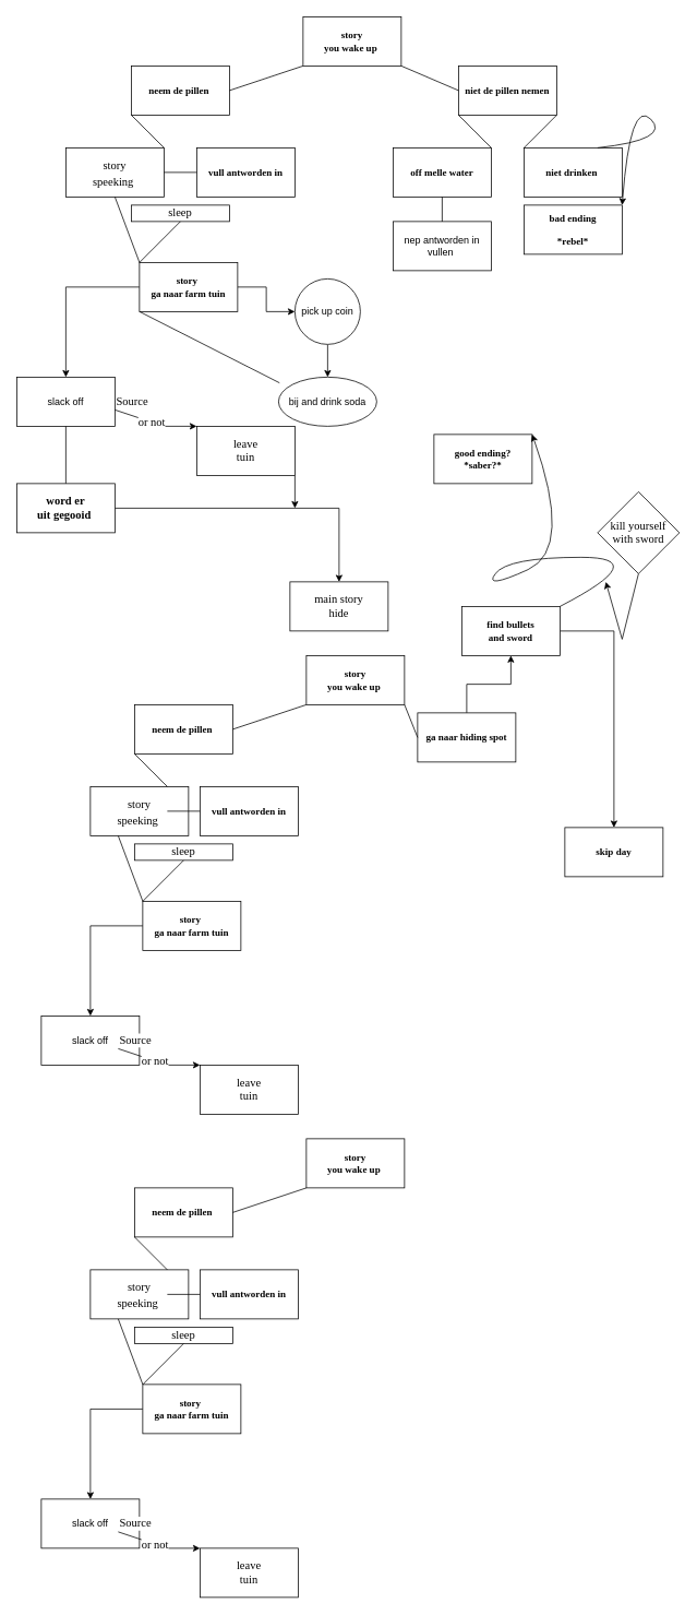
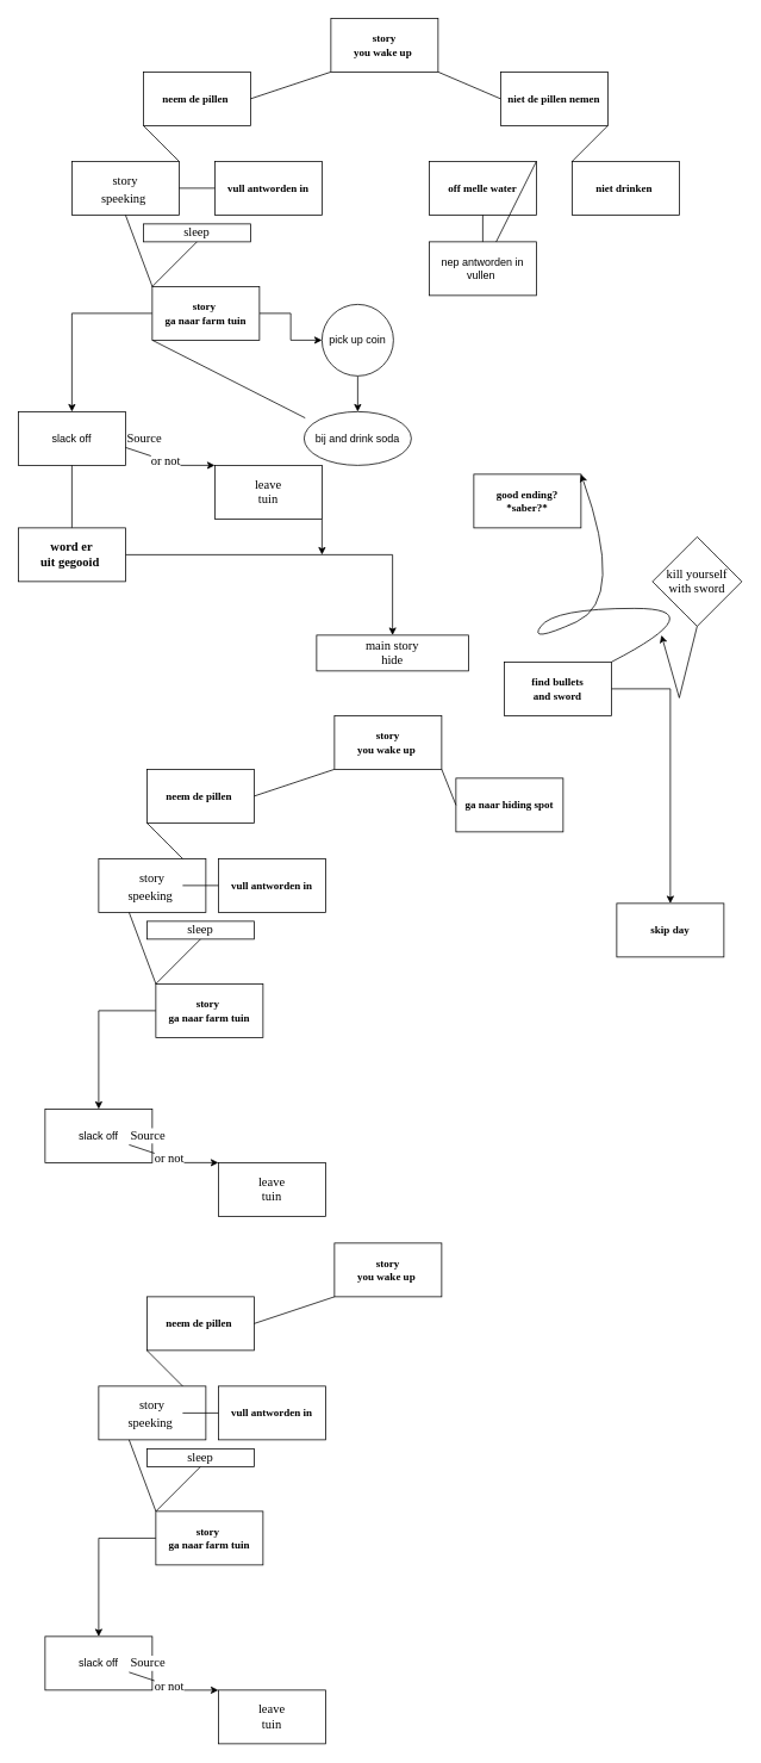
  <mxCell id="0" />
  <mxCell id="1" parent="0" />
  <mxCell id="2" value="story&lt;br&gt;you wake up&amp;nbsp;" style="rounded=0;whiteSpace=wrap;html=1;fontFamily=Comic Sans MS;fontStyle=1" vertex="1" parent="1"><mxGeometry x="370" y="20" width="120" height="60" as="geometry" /></mxCell>
  <mxCell id="3" value="neem de pillen&amp;nbsp;" style="rounded=0;whiteSpace=wrap;html=1;fontFamily=Comic Sans MS;fontStyle=1;fontSize=12;" vertex="1" parent="1"><mxGeometry x="160" y="80" width="120" height="60" as="geometry" /></mxCell>
  <mxCell id="4" value="niet de pillen nemen" style="rounded=0;whiteSpace=wrap;html=1;fontFamily=Comic Sans MS;fontStyle=1" vertex="1" parent="1"><mxGeometry x="560" y="80" width="120" height="60" as="geometry" /></mxCell>
  <mxCell id="5" value="&lt;font style=&quot;font-size: 14px;&quot; face=&quot;Comic Sans MS&quot;&gt;&lt;span style=&quot;font-weight: normal;&quot;&gt;story&lt;br&gt;speeking&amp;nbsp;&lt;br&gt;&lt;/span&gt;&lt;/font&gt;" style="rounded=0;whiteSpace=wrap;html=1;fontFamily=Helvetica;fontStyle=1;fontSize=16;" vertex="1" parent="1"><mxGeometry x="80" y="180" width="120" height="60" as="geometry" /></mxCell>
  <mxCell id="6" value="vull antworden in" style="rounded=0;whiteSpace=wrap;html=1;fontFamily=Comic Sans MS;fontStyle=1" vertex="1" parent="1"><mxGeometry x="240" y="180" width="120" height="60" as="geometry" /></mxCell>
  <mxCell id="7" value="&lt;font face=&quot;Comic Sans MS&quot;&gt;&lt;b&gt;off melle water&lt;/b&gt;&lt;/font&gt;" style="rounded=0;whiteSpace=wrap;html=1;" vertex="1" parent="1"><mxGeometry x="480" y="180" width="120" height="60" as="geometry" /></mxCell>
  <mxCell id="8" value="&lt;font face=&quot;Comic Sans MS&quot;&gt;&lt;b&gt;niet drinken&amp;nbsp;&lt;/b&gt;&lt;/font&gt;" style="rounded=0;whiteSpace=wrap;html=1;" vertex="1" parent="1"><mxGeometry x="640" y="180" width="120" height="60" as="geometry" /></mxCell>
  <mxCell id="9" value="" style="edgeStyle=orthogonalEdgeStyle;rounded=0;orthogonalLoop=1;jettySize=auto;html=1;fontFamily=Comic Sans MS;fontSize=14;" edge="1" parent="1" source="11" target="25"><mxGeometry relative="1" as="geometry" /></mxCell>
  <mxCell id="10" value="" style="edgeStyle=orthogonalEdgeStyle;rounded=0;orthogonalLoop=1;jettySize=auto;html=1;fontFamily=Comic Sans MS;fontSize=14;" edge="1" parent="1" source="11" target="28"><mxGeometry relative="1" as="geometry" /></mxCell>
  <mxCell id="11" value="&lt;font face=&quot;Comic Sans MS&quot;&gt;&lt;b&gt;story&amp;nbsp;&lt;br&gt;ga naar farm tuin&lt;br&gt;&lt;/b&gt;&lt;/font&gt;" style="rounded=0;whiteSpace=wrap;html=1;" vertex="1" parent="1"><mxGeometry x="170" y="320" width="120" height="60" as="geometry" /></mxCell>
- <mxCell id="12" value="bad ending&lt;br&gt;&amp;nbsp;&lt;br&gt;*rebel*" style="rounded=0;whiteSpace=wrap;html=1;fontStyle=1;fontFamily=Comic Sans MS;" vertex="1" parent="1"><mxGeometry x="640" y="250" width="120" height="60" as="geometry" /></mxCell>
  <mxCell id="13" value="nep antworden in vullen&amp;nbsp;" style="rounded=0;whiteSpace=wrap;html=1;" vertex="1" parent="1"><mxGeometry x="480" y="270" width="120" height="60" as="geometry" /></mxCell>
  <mxCell id="14" value="" style="endArrow=none;html=1;rounded=0;fontFamily=Comic Sans MS;exitX=1;exitY=0.5;exitDx=0;exitDy=0;" edge="1" parent="1" source="3"><mxGeometry width="50" height="50" relative="1" as="geometry"><mxPoint x="320" y="130" as="sourcePoint" /><mxPoint x="370" y="80" as="targetPoint" /></mxGeometry></mxCell>
  <mxCell id="15" value="" style="endArrow=none;html=1;rounded=0;fontFamily=Comic Sans MS;exitX=0;exitY=0.5;exitDx=0;exitDy=0;entryX=1;entryY=1;entryDx=0;entryDy=0;" edge="1" parent="1" source="4" target="2"><mxGeometry width="50" height="50" relative="1" as="geometry"><mxPoint x="520" y="90" as="sourcePoint" /><mxPoint x="610" y="60" as="targetPoint" /></mxGeometry></mxCell>
  <mxCell id="16" value="" style="endArrow=none;html=1;rounded=0;fontFamily=Comic Sans MS;exitX=1;exitY=0.5;exitDx=0;exitDy=0;" edge="1" parent="1" source="5"><mxGeometry width="50" height="50" relative="1" as="geometry"><mxPoint x="340" y="270" as="sourcePoint" /><mxPoint x="240" y="210" as="targetPoint" /></mxGeometry></mxCell>
  <mxCell id="17" value="" style="endArrow=none;html=1;rounded=0;fontFamily=Comic Sans MS;entryX=0;entryY=1;entryDx=0;entryDy=0;exitX=1;exitY=0;exitDx=0;exitDy=0;" edge="1" parent="1" source="5" target="3"><mxGeometry width="50" height="50" relative="1" as="geometry"><mxPoint x="70" y="120" as="sourcePoint" /><mxPoint x="120" y="70" as="targetPoint" /></mxGeometry></mxCell>
  <mxCell id="18" value="" style="endArrow=none;html=1;rounded=0;fontFamily=Comic Sans MS;entryX=1;entryY=1;entryDx=0;entryDy=0;exitX=0;exitY=0;exitDx=0;exitDy=0;" edge="1" parent="1" source="8" target="4"><mxGeometry width="50" height="50" relative="1" as="geometry"><mxPoint x="710" y="180" as="sourcePoint" /><mxPoint x="760" y="130" as="targetPoint" /></mxGeometry></mxCell>
- <mxCell id="19" value="" style="endArrow=none;html=1;rounded=0;fontFamily=Comic Sans MS;fontSize=14;entryX=0;entryY=1;entryDx=0;entryDy=0;exitX=1;exitY=0;exitDx=0;exitDy=0;" edge="1" parent="1" source="7" target="4"><mxGeometry width="50" height="50" relative="1" as="geometry"><mxPoint x="350" y="270" as="sourcePoint" /><mxPoint x="400" y="220" as="targetPoint" /></mxGeometry></mxCell>
- <mxCell id="20" value="" style="curved=1;endArrow=classic;html=1;rounded=0;fontFamily=Comic Sans MS;fontSize=14;entryX=1;entryY=0;entryDx=0;entryDy=0;exitX=0.75;exitY=0;exitDx=0;exitDy=0;" edge="1" parent="1" source="8" target="12"><mxGeometry width="50" height="50" relative="1" as="geometry"><mxPoint x="770" y="180" as="sourcePoint" /><mxPoint x="820" y="120" as="targetPoint" /><Array as="points"><mxPoint x="820" y="170" /><mxPoint x="770" y="120" /></Array></mxGeometry></mxCell>
+ <mxCell id="19" value="" style="endArrow=none;html=1;rounded=0;fontFamily=Comic Sans MS;fontSize=14;exitX=1;exitY=0;exitDx=0;exitDy=0;" edge="1" parent="1" source="7" target="13"><mxGeometry width="50" height="50" relative="1" as="geometry"><mxPoint x="350" y="270" as="sourcePoint" /><mxPoint x="400" y="220" as="targetPoint" /></mxGeometry></mxCell>
  <mxCell id="21" value="" style="endArrow=none;html=1;rounded=0;fontFamily=Comic Sans MS;fontSize=14;entryX=0.5;entryY=1;entryDx=0;entryDy=0;" edge="1" parent="1" target="7"><mxGeometry width="50" height="50" relative="1" as="geometry"><mxPoint x="540" y="270" as="sourcePoint" /><mxPoint x="400" y="200" as="targetPoint" /></mxGeometry></mxCell>
  <mxCell id="22" value="sleep" style="rounded=0;whiteSpace=wrap;html=1;fontFamily=Comic Sans MS;fontSize=14;" vertex="1" parent="1"><mxGeometry x="160" y="250" width="120" height="20" as="geometry" /></mxCell>
  <mxCell id="23" value="" style="endArrow=none;html=1;rounded=0;fontFamily=Comic Sans MS;fontSize=14;entryX=0.5;entryY=1;entryDx=0;entryDy=0;exitX=0.5;exitY=1;exitDx=0;exitDy=0;" edge="1" parent="1" source="22" target="5"><mxGeometry width="50" height="50" relative="1" as="geometry"><mxPoint x="80" y="320" as="sourcePoint" /><mxPoint x="130" y="270" as="targetPoint" /><Array as="points"><mxPoint x="170" y="320" /></Array></mxGeometry></mxCell>
  <mxCell id="24" value="" style="edgeStyle=orthogonalEdgeStyle;rounded=0;orthogonalLoop=1;jettySize=auto;html=1;fontFamily=Comic Sans MS;fontSize=14;" edge="1" parent="1" source="25" target="26"><mxGeometry relative="1" as="geometry" /></mxCell>
  <mxCell id="25" value="pick up coin" style="ellipse;whiteSpace=wrap;html=1;" vertex="1" parent="1"><mxGeometry x="360" y="340" width="80" height="80" as="geometry" /></mxCell>
  <mxCell id="26" value="bij and drink soda" style="ellipse;whiteSpace=wrap;html=1;" vertex="1" parent="1"><mxGeometry x="340" y="460" width="120" height="60" as="geometry" /></mxCell>
  <mxCell id="27" value="" style="endArrow=none;html=1;rounded=0;fontFamily=Comic Sans MS;fontSize=14;entryX=0;entryY=1;entryDx=0;entryDy=0;exitX=0.01;exitY=0.117;exitDx=0;exitDy=0;exitPerimeter=0;" edge="1" parent="1" source="26" target="11"><mxGeometry width="50" height="50" relative="1" as="geometry"><mxPoint x="260" y="490" as="sourcePoint" /><mxPoint x="310" y="440" as="targetPoint" /></mxGeometry></mxCell>
  <mxCell id="28" value="slack off" style="rounded=0;whiteSpace=wrap;html=1;" vertex="1" parent="1"><mxGeometry x="20" y="460" width="120" height="60" as="geometry" /></mxCell>
  <mxCell id="29" value="" style="endArrow=classic;html=1;rounded=0;fontFamily=Comic Sans MS;fontSize=14;entryX=0;entryY=0;entryDx=0;entryDy=0;" edge="1" parent="1" target="32"><mxGeometry relative="1" as="geometry"><mxPoint x="140" y="500" as="sourcePoint" /><mxPoint x="250" y="500" as="targetPoint" /><Array as="points"><mxPoint x="200" y="520" /></Array></mxGeometry></mxCell>
  <mxCell id="30" value="Source" style="edgeLabel;resizable=0;html=1;align=left;verticalAlign=bottom;fontFamily=Comic Sans MS;fontSize=14;" connectable="0" vertex="1" parent="29"><mxGeometry x="-1" relative="1" as="geometry" /></mxCell>
  <mxCell id="31" value="or not" style="edgeLabel;html=1;align=center;verticalAlign=middle;resizable=0;points=[];fontSize=14;fontFamily=Comic Sans MS;" vertex="1" connectable="0" parent="29"><mxGeometry x="-0.088" y="-1" relative="1" as="geometry"><mxPoint as="offset" /></mxGeometry></mxCell>
  <mxCell id="32" value="leave&lt;br&gt;tuin" style="rounded=0;whiteSpace=wrap;html=1;fontFamily=Comic Sans MS;fontSize=14;" vertex="1" parent="1"><mxGeometry x="240" y="520" width="120" height="60" as="geometry" /></mxCell>
  <mxCell id="33" value="" style="endArrow=none;html=1;rounded=0;fontFamily=Comic Sans MS;fontSize=14;entryX=0.5;entryY=1;entryDx=0;entryDy=0;" edge="1" parent="1" target="28"><mxGeometry width="50" height="50" relative="1" as="geometry"><mxPoint x="80" y="590" as="sourcePoint" /><mxPoint x="410" y="480" as="targetPoint" /></mxGeometry></mxCell>
  <mxCell id="34" value="" style="edgeStyle=orthogonalEdgeStyle;rounded=0;orthogonalLoop=1;jettySize=auto;html=1;fontFamily=Comic Sans MS;fontSize=14;" edge="1" parent="1" source="35" target="36"><mxGeometry relative="1" as="geometry" /></mxCell>
  <mxCell id="35" value="&lt;b&gt;word er uit&amp;nbsp;gegooid&amp;nbsp;&lt;/b&gt;" style="rounded=0;whiteSpace=wrap;html=1;fontFamily=Comic Sans MS;fontSize=14;" vertex="1" parent="1"><mxGeometry x="20" y="590" width="120" height="60" as="geometry" /></mxCell>
- <mxCell id="36" value="main story&lt;br&gt;hide" style="rounded=0;whiteSpace=wrap;html=1;fontSize=14;fontFamily=Comic Sans MS;" vertex="1" parent="1"><mxGeometry x="354" y="710" width="120" height="60" as="geometry" /></mxCell>
+ <mxCell id="36" value="main story&lt;br&gt;hide" style="rounded=0;whiteSpace=wrap;html=1;fontSize=14;fontFamily=Comic Sans MS;" vertex="1" parent="1"><mxGeometry x="354" y="710" width="170" height="40" as="geometry" /></mxCell>
  <mxCell id="37" value="" style="endArrow=classic;html=1;rounded=0;fontFamily=Comic Sans MS;fontSize=14;exitX=1;exitY=1;exitDx=0;exitDy=0;" edge="1" parent="1" source="32"><mxGeometry width="50" height="50" relative="1" as="geometry"><mxPoint x="390" y="680" as="sourcePoint" /><mxPoint x="360" y="620" as="targetPoint" /></mxGeometry></mxCell>
  <mxCell id="38" value="story&lt;br&gt;you wake up&amp;nbsp;" style="rounded=0;whiteSpace=wrap;html=1;fontFamily=Comic Sans MS;fontStyle=1" vertex="1" parent="1"><mxGeometry x="374" y="800" width="120" height="60" as="geometry" /></mxCell>
  <mxCell id="39" value="neem de pillen&amp;nbsp;" style="rounded=0;whiteSpace=wrap;html=1;fontFamily=Comic Sans MS;fontStyle=1;fontSize=12;" vertex="1" parent="1"><mxGeometry x="164" y="860" width="120" height="60" as="geometry" /></mxCell>
- <mxCell id="40" value="" style="edgeStyle=orthogonalEdgeStyle;rounded=0;orthogonalLoop=1;jettySize=auto;html=1;fontFamily=Comic Sans MS;fontSize=14;" edge="1" parent="1" source="41" target="58"><mxGeometry relative="1" as="geometry" /></mxCell>
  <mxCell id="41" value="ga naar hiding spot" style="rounded=0;whiteSpace=wrap;html=1;fontFamily=Comic Sans MS;fontStyle=1" vertex="1" parent="1"><mxGeometry x="510" y="870" width="120" height="60" as="geometry" /></mxCell>
  <mxCell id="42" value="&lt;font style=&quot;font-size: 14px;&quot; face=&quot;Comic Sans MS&quot;&gt;&lt;span style=&quot;font-weight: normal;&quot;&gt;story&lt;br&gt;speeking&amp;nbsp;&lt;br&gt;&lt;/span&gt;&lt;/font&gt;" style="rounded=0;whiteSpace=wrap;html=1;fontFamily=Helvetica;fontStyle=1;fontSize=16;" vertex="1" parent="1"><mxGeometry x="110" y="960" width="120" height="60" as="geometry" /></mxCell>
  <mxCell id="43" value="vull antworden in" style="rounded=0;whiteSpace=wrap;html=1;fontFamily=Comic Sans MS;fontStyle=1" vertex="1" parent="1"><mxGeometry x="244" y="960" width="120" height="60" as="geometry" /></mxCell>
  <mxCell id="44" value="" style="edgeStyle=orthogonalEdgeStyle;rounded=0;orthogonalLoop=1;jettySize=auto;html=1;fontFamily=Comic Sans MS;fontSize=14;" edge="1" parent="1" source="45" target="52"><mxGeometry relative="1" as="geometry" /></mxCell>
  <mxCell id="45" value="&lt;font face=&quot;Comic Sans MS&quot;&gt;&lt;b&gt;story&amp;nbsp;&lt;br&gt;ga naar farm tuin&lt;br&gt;&lt;/b&gt;&lt;/font&gt;" style="rounded=0;whiteSpace=wrap;html=1;" vertex="1" parent="1"><mxGeometry x="174" y="1100" width="120" height="60" as="geometry" /></mxCell>
  <mxCell id="46" value="" style="endArrow=none;html=1;rounded=0;fontFamily=Comic Sans MS;exitX=1;exitY=0.5;exitDx=0;exitDy=0;" edge="1" parent="1" source="39"><mxGeometry width="50" height="50" relative="1" as="geometry"><mxPoint x="324" y="910" as="sourcePoint" /><mxPoint x="374" y="860" as="targetPoint" /></mxGeometry></mxCell>
  <mxCell id="47" value="" style="endArrow=none;html=1;rounded=0;fontFamily=Comic Sans MS;exitX=0;exitY=0.5;exitDx=0;exitDy=0;entryX=1;entryY=1;entryDx=0;entryDy=0;" edge="1" parent="1" source="41" target="38"><mxGeometry width="50" height="50" relative="1" as="geometry"><mxPoint x="524" y="870" as="sourcePoint" /><mxPoint x="614" y="840" as="targetPoint" /></mxGeometry></mxCell>
  <mxCell id="48" value="" style="endArrow=none;html=1;rounded=0;fontFamily=Comic Sans MS;exitX=1;exitY=0.5;exitDx=0;exitDy=0;" edge="1" parent="1"><mxGeometry width="50" height="50" relative="1" as="geometry"><mxPoint x="204" y="990" as="sourcePoint" /><mxPoint x="244" y="990" as="targetPoint" /></mxGeometry></mxCell>
  <mxCell id="49" value="" style="endArrow=none;html=1;rounded=0;fontFamily=Comic Sans MS;entryX=0;entryY=1;entryDx=0;entryDy=0;exitX=1;exitY=0;exitDx=0;exitDy=0;" edge="1" parent="1" target="39"><mxGeometry width="50" height="50" relative="1" as="geometry"><mxPoint x="204" y="960" as="sourcePoint" /><mxPoint x="124" y="850" as="targetPoint" /></mxGeometry></mxCell>
  <mxCell id="50" value="sleep" style="rounded=0;whiteSpace=wrap;html=1;fontFamily=Comic Sans MS;fontSize=14;" vertex="1" parent="1"><mxGeometry x="164" y="1030" width="120" height="20" as="geometry" /></mxCell>
  <mxCell id="51" value="" style="endArrow=none;html=1;rounded=0;fontFamily=Comic Sans MS;fontSize=14;entryX=0.5;entryY=1;entryDx=0;entryDy=0;exitX=0.5;exitY=1;exitDx=0;exitDy=0;" edge="1" parent="1" source="50"><mxGeometry width="50" height="50" relative="1" as="geometry"><mxPoint x="84" y="1100" as="sourcePoint" /><mxPoint x="144" y="1020" as="targetPoint" /><Array as="points"><mxPoint x="174" y="1100" /></Array></mxGeometry></mxCell>
  <mxCell id="52" value="slack off" style="rounded=0;whiteSpace=wrap;html=1;" vertex="1" parent="1"><mxGeometry x="50" y="1240" width="120" height="60" as="geometry" /></mxCell>
  <mxCell id="53" value="" style="endArrow=classic;html=1;rounded=0;fontFamily=Comic Sans MS;fontSize=14;entryX=0;entryY=0;entryDx=0;entryDy=0;" edge="1" parent="1" target="56"><mxGeometry relative="1" as="geometry"><mxPoint x="144" y="1280" as="sourcePoint" /><mxPoint x="254" y="1280" as="targetPoint" /><Array as="points"><mxPoint x="204" y="1300" /></Array></mxGeometry></mxCell>
  <mxCell id="54" value="Source" style="edgeLabel;resizable=0;html=1;align=left;verticalAlign=bottom;fontFamily=Comic Sans MS;fontSize=14;" connectable="0" vertex="1" parent="53"><mxGeometry x="-1" relative="1" as="geometry" /></mxCell>
  <mxCell id="55" value="or not" style="edgeLabel;html=1;align=center;verticalAlign=middle;resizable=0;points=[];fontSize=14;fontFamily=Comic Sans MS;" vertex="1" connectable="0" parent="53"><mxGeometry x="-0.088" y="-1" relative="1" as="geometry"><mxPoint as="offset" /></mxGeometry></mxCell>
  <mxCell id="56" value="leave&lt;br&gt;tuin" style="rounded=0;whiteSpace=wrap;html=1;fontFamily=Comic Sans MS;fontSize=14;" vertex="1" parent="1"><mxGeometry x="244" y="1300" width="120" height="60" as="geometry" /></mxCell>
  <mxCell id="57" value="" style="edgeStyle=orthogonalEdgeStyle;rounded=0;orthogonalLoop=1;jettySize=auto;html=1;fontFamily=Comic Sans MS;fontSize=14;" edge="1" parent="1" source="58" target="63"><mxGeometry relative="1" as="geometry" /></mxCell>
  <mxCell id="58" value="find bullets&lt;br&gt;and sword" style="whiteSpace=wrap;html=1;fontFamily=Comic Sans MS;rounded=0;fontStyle=1;" vertex="1" parent="1"><mxGeometry x="564" y="740" width="120" height="60" as="geometry" /></mxCell>
  <mxCell id="59" value="good ending?&lt;br&gt;*saber?*" style="whiteSpace=wrap;html=1;fontFamily=Comic Sans MS;rounded=0;fontStyle=1;" vertex="1" parent="1"><mxGeometry x="530" y="530" width="120" height="60" as="geometry" /></mxCell>
  <mxCell id="60" value="" style="curved=1;endArrow=classic;html=1;rounded=0;fontFamily=Comic Sans MS;fontSize=14;entryX=1;entryY=0;entryDx=0;entryDy=0;exitX=1;exitY=0;exitDx=0;exitDy=0;" edge="1" parent="1" source="58" target="59"><mxGeometry width="50" height="50" relative="1" as="geometry"><mxPoint x="380" y="790" as="sourcePoint" /><mxPoint x="430" y="740" as="targetPoint" /><Array as="points"><mxPoint x="800" y="680" /><mxPoint x="620" y="680" /><mxPoint x="590" y="720" /><mxPoint x="700" y="670" /></Array></mxGeometry></mxCell>
  <mxCell id="61" value="kill yourself&lt;br&gt;with sword" style="rhombus;whiteSpace=wrap;html=1;fontFamily=Comic Sans MS;fontSize=14;" vertex="1" parent="1"><mxGeometry x="730" y="600" width="100" height="100" as="geometry" /></mxCell>
  <mxCell id="62" value="" style="endArrow=classic;html=1;rounded=0;fontFamily=Comic Sans MS;fontSize=14;exitX=0.5;exitY=1;exitDx=0;exitDy=0;" edge="1" parent="1" source="61"><mxGeometry width="50" height="50" relative="1" as="geometry"><mxPoint x="800" y="780" as="sourcePoint" /><mxPoint x="740" y="710" as="targetPoint" /><Array as="points"><mxPoint x="760" y="780" /></Array></mxGeometry></mxCell>
  <mxCell id="63" value="skip day" style="whiteSpace=wrap;html=1;fontFamily=Comic Sans MS;rounded=0;fontStyle=1;" vertex="1" parent="1"><mxGeometry x="690" y="1010" width="120" height="60" as="geometry" /></mxCell>
  <mxCell id="64" value="story&lt;br&gt;you wake up&amp;nbsp;" style="rounded=0;whiteSpace=wrap;html=1;fontFamily=Comic Sans MS;fontStyle=1" vertex="1" parent="1"><mxGeometry x="374" y="1390" width="120" height="60" as="geometry" /></mxCell>
  <mxCell id="65" value="neem de pillen&amp;nbsp;" style="rounded=0;whiteSpace=wrap;html=1;fontFamily=Comic Sans MS;fontStyle=1;fontSize=12;" vertex="1" parent="1"><mxGeometry x="164" y="1450" width="120" height="60" as="geometry" /></mxCell>
  <mxCell id="66" value="&lt;font style=&quot;font-size: 14px;&quot; face=&quot;Comic Sans MS&quot;&gt;&lt;span style=&quot;font-weight: normal;&quot;&gt;story&lt;br&gt;speeking&amp;nbsp;&lt;br&gt;&lt;/span&gt;&lt;/font&gt;" style="rounded=0;whiteSpace=wrap;html=1;fontFamily=Helvetica;fontStyle=1;fontSize=16;" vertex="1" parent="1"><mxGeometry x="110" y="1550" width="120" height="60" as="geometry" /></mxCell>
  <mxCell id="67" value="vull antworden in" style="rounded=0;whiteSpace=wrap;html=1;fontFamily=Comic Sans MS;fontStyle=1" vertex="1" parent="1"><mxGeometry x="244" y="1550" width="120" height="60" as="geometry" /></mxCell>
  <mxCell id="68" value="" style="edgeStyle=orthogonalEdgeStyle;rounded=0;orthogonalLoop=1;jettySize=auto;html=1;fontFamily=Comic Sans MS;fontSize=14;" edge="1" parent="1" source="69" target="75"><mxGeometry relative="1" as="geometry" /></mxCell>
  <mxCell id="69" value="&lt;font face=&quot;Comic Sans MS&quot;&gt;&lt;b&gt;story&amp;nbsp;&lt;br&gt;ga naar farm tuin&lt;br&gt;&lt;/b&gt;&lt;/font&gt;" style="rounded=0;whiteSpace=wrap;html=1;" vertex="1" parent="1"><mxGeometry x="174" y="1690" width="120" height="60" as="geometry" /></mxCell>
  <mxCell id="70" value="" style="endArrow=none;html=1;rounded=0;fontFamily=Comic Sans MS;exitX=1;exitY=0.5;exitDx=0;exitDy=0;" edge="1" parent="1" source="65"><mxGeometry width="50" height="50" relative="1" as="geometry"><mxPoint x="324" y="1500" as="sourcePoint" /><mxPoint x="374" y="1450" as="targetPoint" /></mxGeometry></mxCell>
  <mxCell id="71" value="" style="endArrow=none;html=1;rounded=0;fontFamily=Comic Sans MS;exitX=1;exitY=0.5;exitDx=0;exitDy=0;" edge="1" parent="1"><mxGeometry width="50" height="50" relative="1" as="geometry"><mxPoint x="204" y="1580" as="sourcePoint" /><mxPoint x="244" y="1580" as="targetPoint" /></mxGeometry></mxCell>
  <mxCell id="72" value="" style="endArrow=none;html=1;rounded=0;fontFamily=Comic Sans MS;entryX=0;entryY=1;entryDx=0;entryDy=0;exitX=1;exitY=0;exitDx=0;exitDy=0;" edge="1" parent="1" target="65"><mxGeometry width="50" height="50" relative="1" as="geometry"><mxPoint x="204" y="1550" as="sourcePoint" /><mxPoint x="124" y="1440" as="targetPoint" /></mxGeometry></mxCell>
  <mxCell id="73" value="sleep" style="rounded=0;whiteSpace=wrap;html=1;fontFamily=Comic Sans MS;fontSize=14;" vertex="1" parent="1"><mxGeometry x="164" y="1620" width="120" height="20" as="geometry" /></mxCell>
  <mxCell id="74" value="" style="endArrow=none;html=1;rounded=0;fontFamily=Comic Sans MS;fontSize=14;entryX=0.5;entryY=1;entryDx=0;entryDy=0;exitX=0.5;exitY=1;exitDx=0;exitDy=0;" edge="1" parent="1" source="73"><mxGeometry width="50" height="50" relative="1" as="geometry"><mxPoint x="84" y="1690" as="sourcePoint" /><mxPoint x="144" y="1610" as="targetPoint" /><Array as="points"><mxPoint x="174" y="1690" /></Array></mxGeometry></mxCell>
  <mxCell id="75" value="slack off" style="rounded=0;whiteSpace=wrap;html=1;" vertex="1" parent="1"><mxGeometry x="50" y="1830" width="120" height="60" as="geometry" /></mxCell>
  <mxCell id="76" value="" style="endArrow=classic;html=1;rounded=0;fontFamily=Comic Sans MS;fontSize=14;entryX=0;entryY=0;entryDx=0;entryDy=0;" edge="1" parent="1" target="79"><mxGeometry relative="1" as="geometry"><mxPoint x="144" y="1870" as="sourcePoint" /><mxPoint x="254" y="1870" as="targetPoint" /><Array as="points"><mxPoint x="204" y="1890" /></Array></mxGeometry></mxCell>
  <mxCell id="77" value="Source" style="edgeLabel;resizable=0;html=1;align=left;verticalAlign=bottom;fontFamily=Comic Sans MS;fontSize=14;" connectable="0" vertex="1" parent="76"><mxGeometry x="-1" relative="1" as="geometry" /></mxCell>
  <mxCell id="78" value="or not" style="edgeLabel;html=1;align=center;verticalAlign=middle;resizable=0;points=[];fontSize=14;fontFamily=Comic Sans MS;" vertex="1" connectable="0" parent="76"><mxGeometry x="-0.088" y="-1" relative="1" as="geometry"><mxPoint as="offset" /></mxGeometry></mxCell>
  <mxCell id="79" value="leave&lt;br&gt;tuin" style="rounded=0;whiteSpace=wrap;html=1;fontFamily=Comic Sans MS;fontSize=14;" vertex="1" parent="1"><mxGeometry x="244" y="1890" width="120" height="60" as="geometry" /></mxCell>
